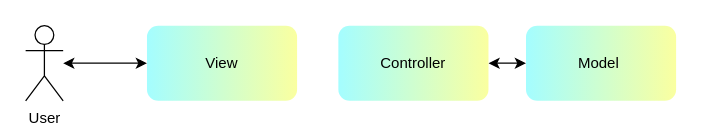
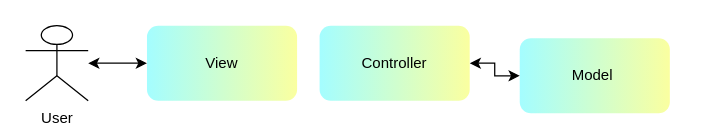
  <mxCell id="0" />
  <mxCell id="1" parent="0" />
  <mxCell id="2" value="" style="edgeStyle=orthogonalEdgeStyle;rounded=0;orthogonalLoop=1;jettySize=auto;html=1;startArrow=classic;startFill=1;" edge="1" parent="1" source="3" target="5"><mxGeometry relative="1" as="geometry" /></mxCell>
- <mxCell id="3" value="User" style="shape=umlActor;verticalLabelPosition=bottom;verticalAlign=top;html=1;outlineConnect=0;" vertex="1" parent="1"><mxGeometry x="20" y="20" width="30" height="60" as="geometry" /></mxCell>
- <mxCell id="4" value="&lt;span style=&quot;color: rgba(0,0,0,var(--O42jJQ,1)); caret-color: rgb(0, 0, 0); --Ys-XuQ: none; font-kerning: none;&quot; class=&quot;a_GcMg font-feature-liga-off font-feature-clig-off font-feature-calt-off text-decoration-none text-strikethrough-none&quot;&gt;Model&amp;nbsp;&lt;/span&gt;" style="rounded=1;whiteSpace=wrap;html=1;gradientColor=#FAFFA0;gradientDirection=east;fillColor=#A4FDFF;strokeColor=none;" vertex="1" parent="1"><mxGeometry x="420" y="20" width="120" height="60" as="geometry" /></mxCell>
+ <mxCell id="3" value="User" style="shape=umlActor;verticalLabelPosition=bottom;verticalAlign=top;html=1;outlineConnect=0;" vertex="1" parent="1"><mxGeometry x="20" y="20" width="50" height="60" as="geometry" /></mxCell>
+ <mxCell id="4" value="&lt;span style=&quot;color: rgba(0,0,0,var(--O42jJQ,1)); caret-color: rgb(0, 0, 0); --Ys-XuQ: none; font-kerning: none;&quot; class=&quot;a_GcMg font-feature-liga-off font-feature-clig-off font-feature-calt-off text-decoration-none text-strikethrough-none&quot;&gt;Model&amp;nbsp;&lt;/span&gt;" style="rounded=1;whiteSpace=wrap;html=1;gradientColor=#FAFFA0;gradientDirection=east;fillColor=#A4FDFF;strokeColor=none;" vertex="1" parent="1"><mxGeometry x="415" y="30" width="120" height="60" as="geometry" /></mxCell>
  <mxCell id="5" value="View" style="rounded=1;whiteSpace=wrap;html=1;gradientColor=#FAFFA0;gradientDirection=east;fillColor=#A4FDFF;strokeColor=none;" vertex="1" parent="1"><mxGeometry x="117" y="20" width="120" height="60" as="geometry" /></mxCell>
  <mxCell id="6" value="" style="edgeStyle=orthogonalEdgeStyle;rounded=0;orthogonalLoop=1;jettySize=auto;html=1;startArrow=classic;startFill=1;" edge="1" parent="1" source="7" target="4"><mxGeometry relative="1" as="geometry" /></mxCell>
- <mxCell id="7" value="&lt;span style=&quot;color: rgba(0,0,0,var(--O42jJQ,1)); caret-color: rgb(0, 0, 0); --Ys-XuQ: none; font-kerning: none;&quot; class=&quot;a_GcMg font-feature-liga-off font-feature-clig-off font-feature-calt-off text-decoration-none text-strikethrough-none&quot;&gt;Controller&lt;/span&gt;" style="rounded=1;whiteSpace=wrap;html=1;gradientColor=#FAFFA0;gradientDirection=east;fillColor=#A4FDFF;strokeColor=none;" vertex="1" parent="1"><mxGeometry x="270" y="20" width="120" height="60" as="geometry" /></mxCell>
+ <mxCell id="7" value="&lt;span style=&quot;color: rgba(0,0,0,var(--O42jJQ,1)); caret-color: rgb(0, 0, 0); --Ys-XuQ: none; font-kerning: none;&quot; class=&quot;a_GcMg font-feature-liga-off font-feature-clig-off font-feature-calt-off text-decoration-none text-strikethrough-none&quot;&gt;Controller&lt;/span&gt;" style="rounded=1;whiteSpace=wrap;html=1;gradientColor=#FAFFA0;gradientDirection=east;fillColor=#A4FDFF;strokeColor=none;" vertex="1" parent="1"><mxGeometry x="255" y="20" width="120" height="60" as="geometry" /></mxCell>
